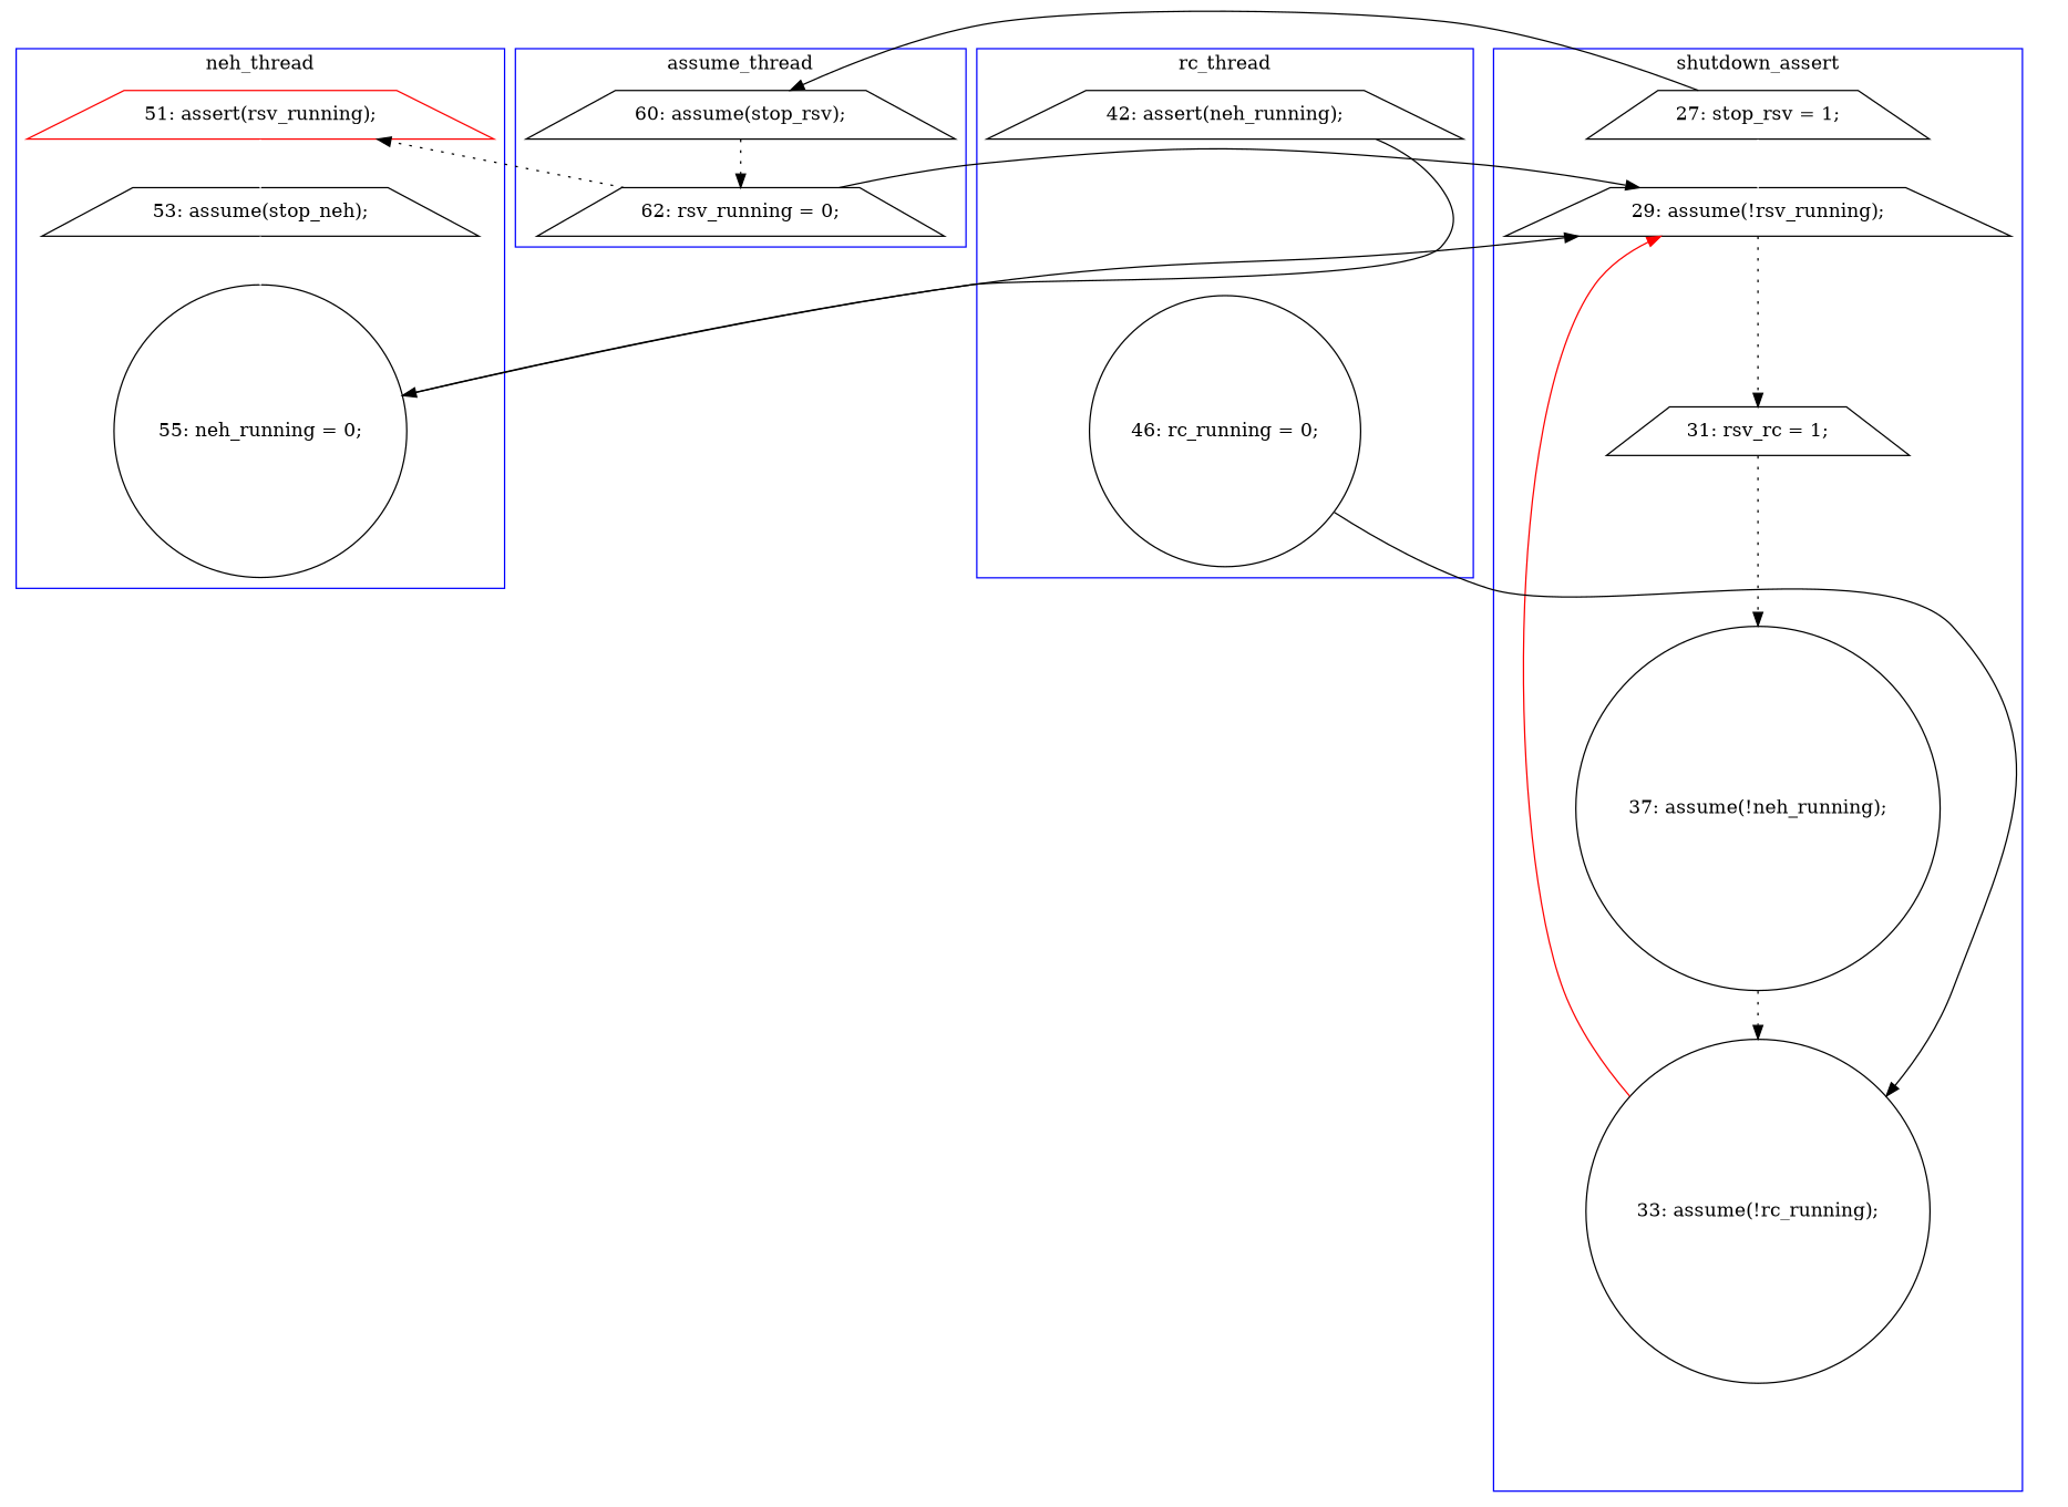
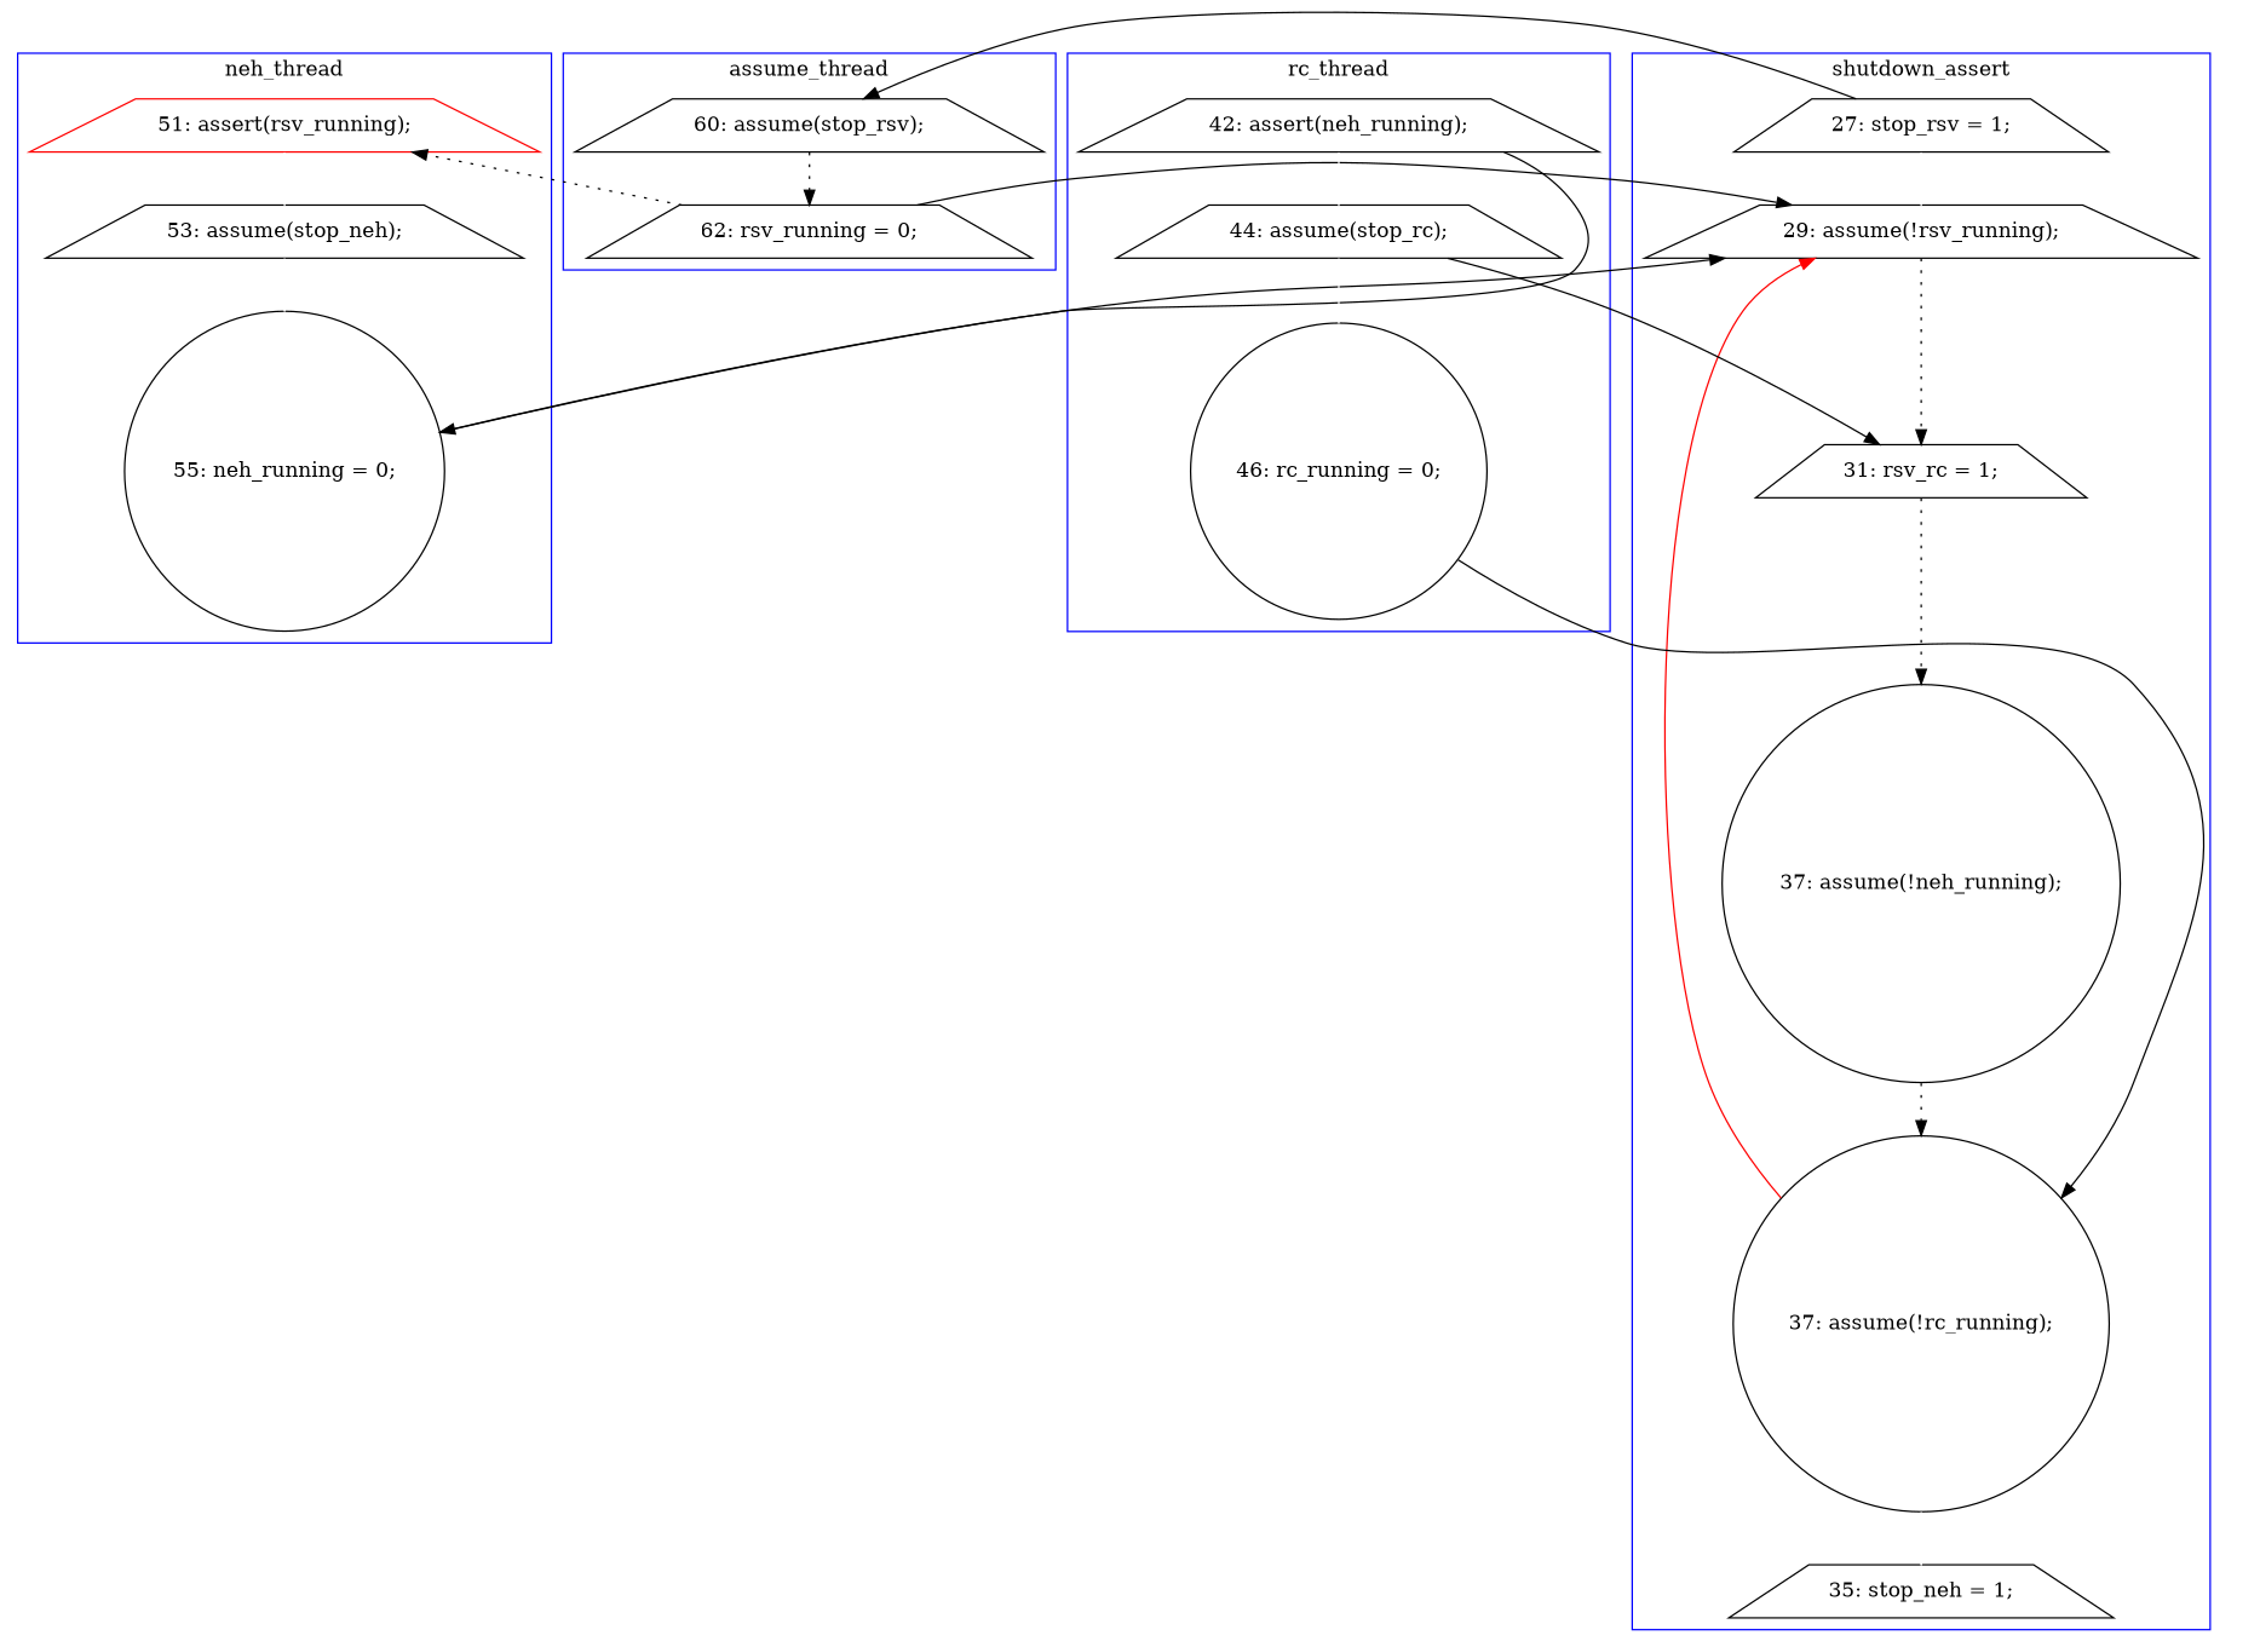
  digraph {
    node [shape=trapezium]
    edge [color=black style=solid]
    n1 [color=red label="51: assert(rsv_running);"]
    n2 [label="53: assume(stop_neh);"]
    n3 [label="55: neh_running = 0;" shape=circle]
    n4 [label="60: assume(stop_rsv);"]
    n5 [label="62: rsv_running = 0;"]
    n6 [label="27: stop_rsv = 1;"]
-   n7 [label="33: assume(!rc_running);" shape=circle]
+   n7 [label="37: assume(!rc_running);" shape=circle]
    n8 [label="29: assume(!rsv_running);"]
    n9 [label="31: rsv_rc = 1;"]
+   n10 [label="35: stop_neh = 1;"]
    n11 [label="37: assume(!neh_running);" shape=circle]
    n12 [label="42: assert(neh_running);"]
+   n13 [label="44: assume(stop_rc);"]
    n14 [label="46: rc_running = 0;" shape=circle]
    subgraph cluster_1 {
      color=blue
      label=neh_thread
      n1
      n2
      n3
    }
    subgraph cluster_2 {
      color=blue
      label=assume_thread
      n4
      n5
    }
    subgraph cluster_3 {
      color=blue
      label=shutdown_assert
      n6
      n7
      n8
      n9
+     n10
      n11
    }
    subgraph cluster_4 {
      color=blue
      label=rc_thread
      n12
+     n13
      n14
    }
    n1 -> n2 [color=white]
    n2 -> n3 [color=white]
    n3 -> n8 [constraint=false]
    n4 -> n5 [style=dotted]
    n5 -> n1 [constraint=false style=dotted]
    n5 -> n8 [constraint=false]
    n6 -> n4 [constraint=false]
    n6 -> n8 [color=white]
    n7 -> n8 [color=red constraint=false]
+   n7 -> n10 [color=white]
    n8 -> n9 [style=dotted]
    n9 -> n11 [style=dotted]
    n11 -> n7 [style=dotted]
    n12 -> n3 [constraint=false]
+   n12 -> n13 [color=white]
+   n13 -> n9 [constraint=false]
+   n13 -> n14 [color=white]
    n14 -> n7 [constraint=false]
  }
